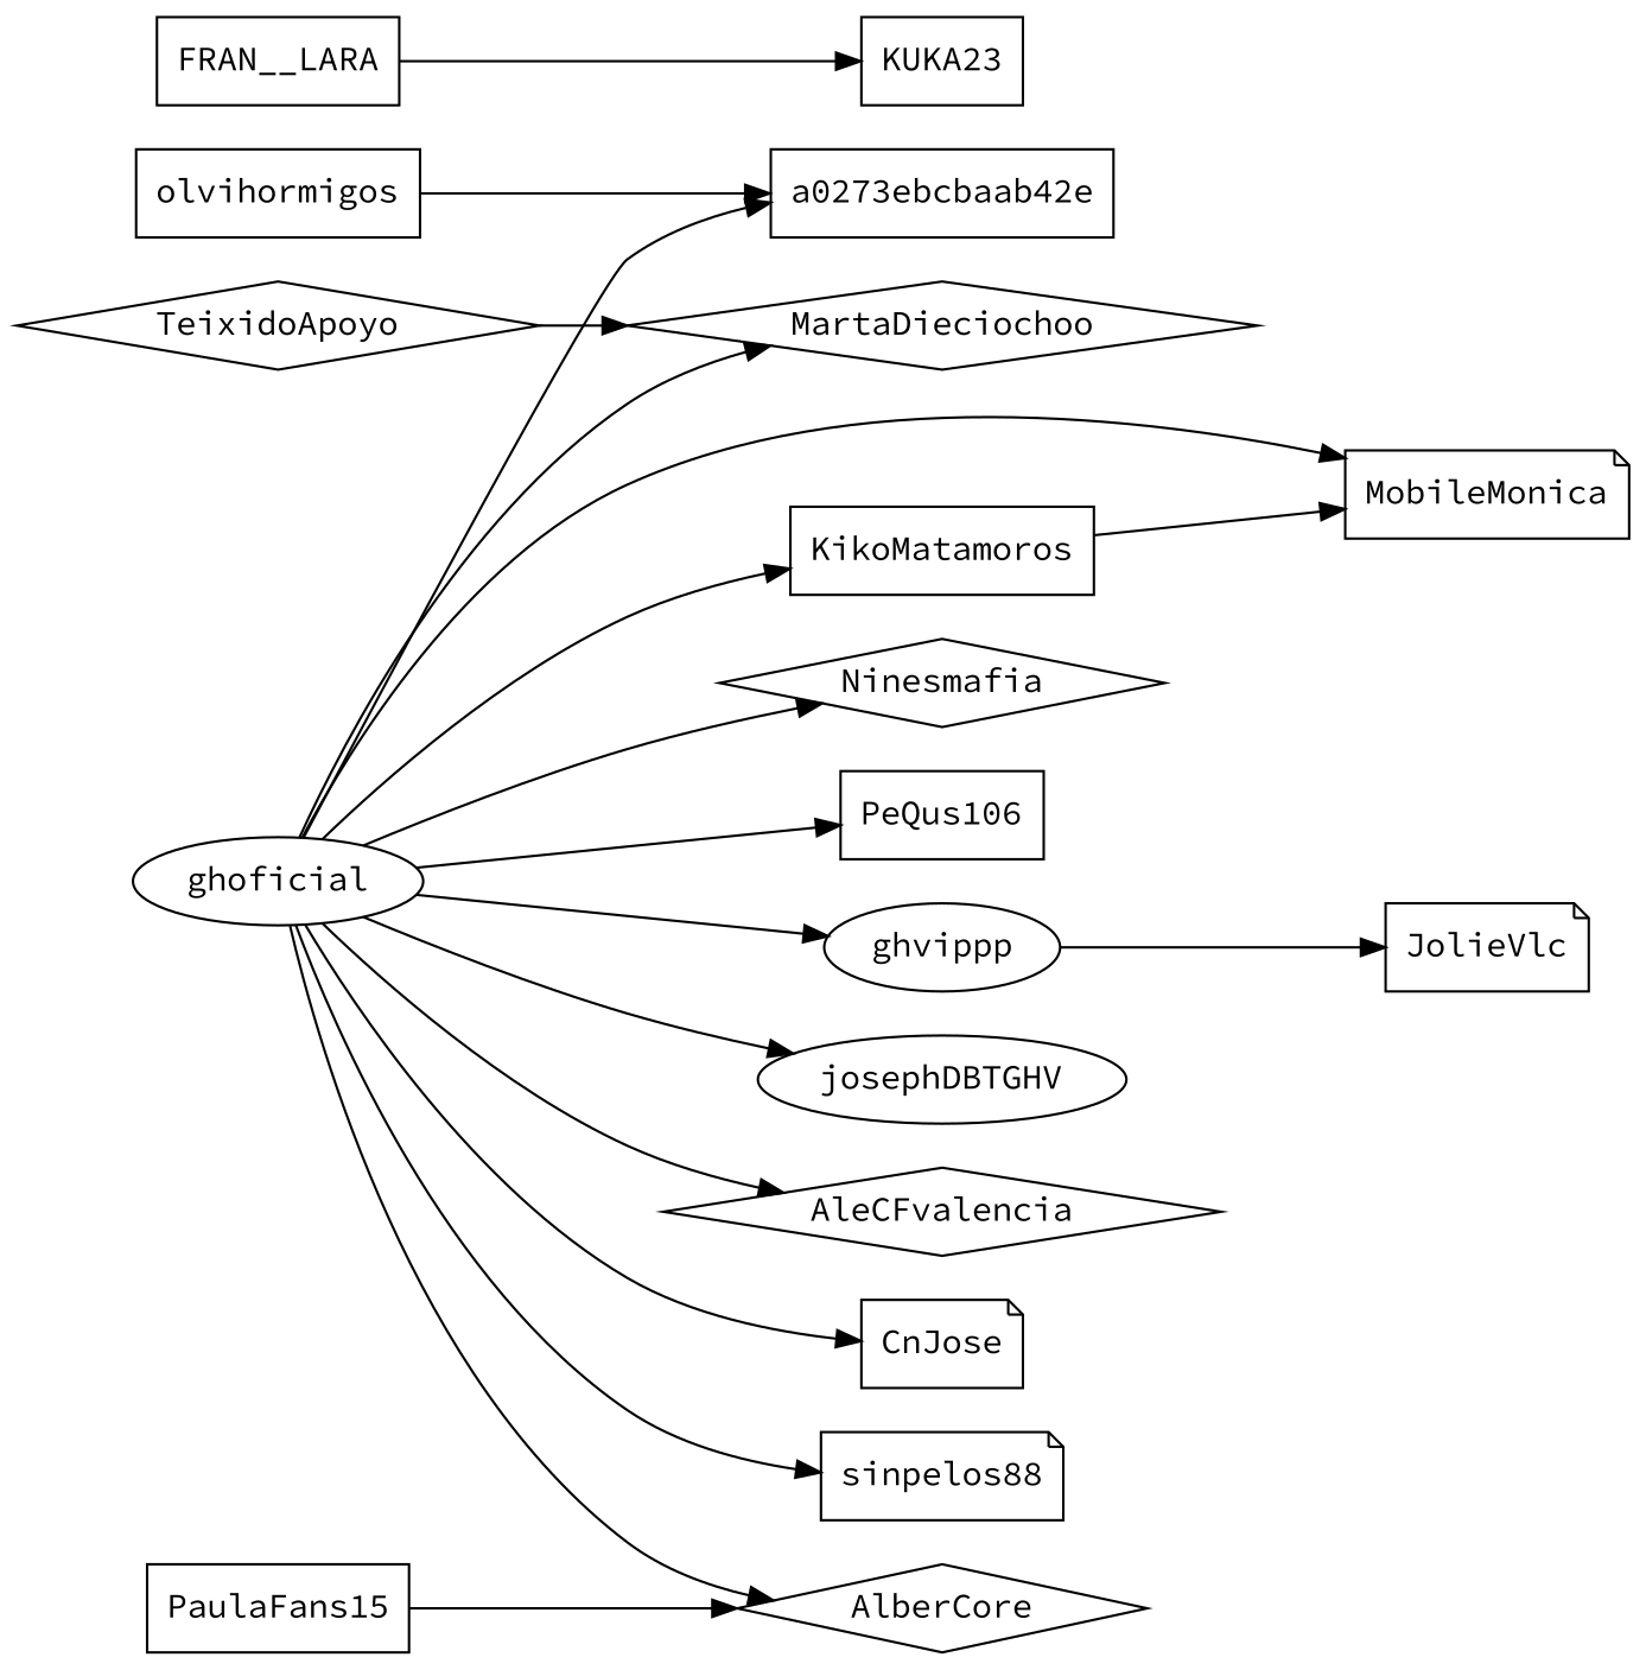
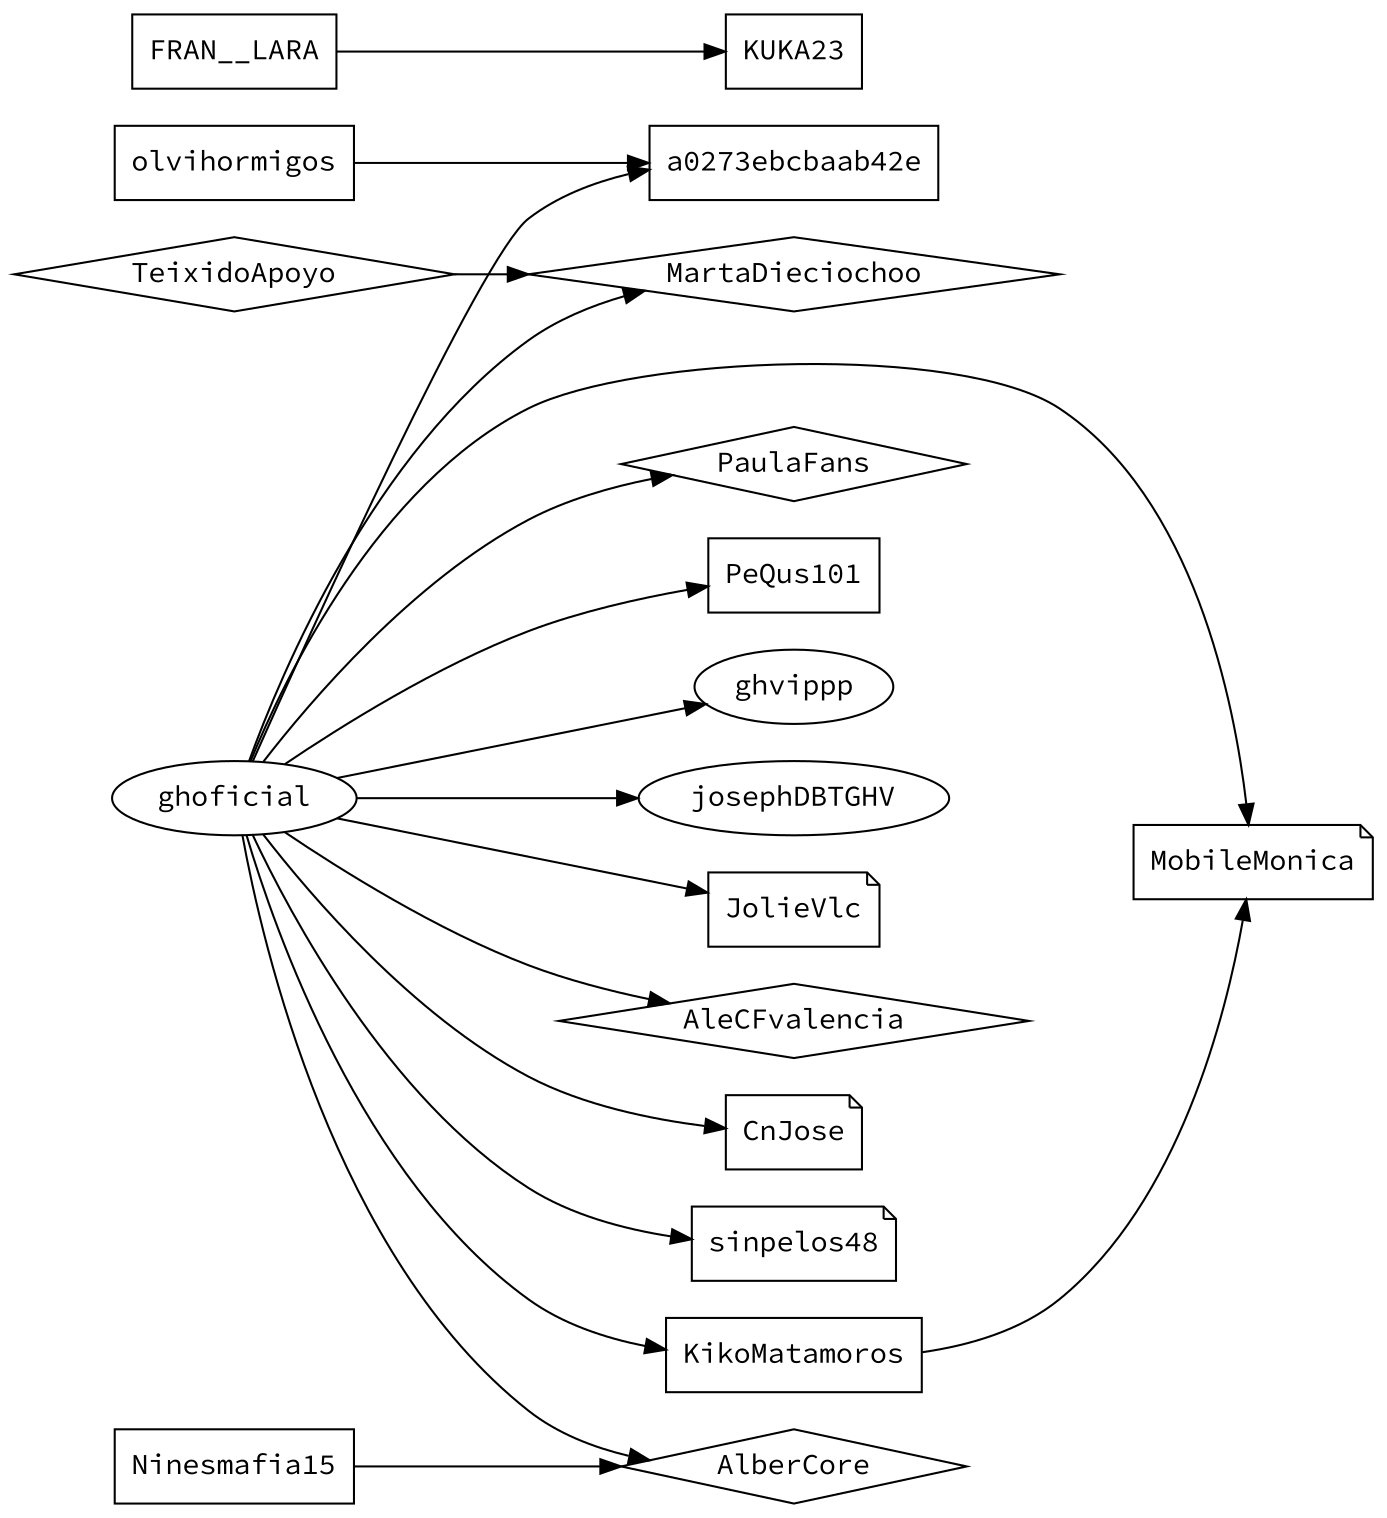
  strict digraph {
    fontname="Source Code Pro"
    rankdir=LR
    node [fontname="Source Code Pro" shape=box]
    edge [fontname="Source Code Pro"]
    ghoficial [shape=ellipse]
    MobileMonica [shape=note]
    a0273ebcbaab42e
    MartaDieciochoo [shape=diamond]
-   Ninesmafia [shape=diamond]
-   PeQus101 [label=PeQus106]
+   Ninesmafia [shape=diamond label=PaulaFans]
+   PeQus101
    AlberCore [shape=diamond]
    ghvippp [shape=ellipse]
    josephDBTGHV [shape=ellipse]
    JolieVlc [shape=note]
    AleCFvalencia [shape=diamond]
    CnJose [shape=note]
-   sinpelos88 [shape=note]
+   sinpelos88 [shape=note label=sinpelos48]
    KikoMatamoros
    olvihormigos
    FRAN__LARA
    KUKA23
-   PaulaFans15
+   PaulaFans15 [label=Ninesmafia15]
    TeixidoApoyo [shape=diamond]
    ghoficial -> MobileMonica
    ghoficial -> a0273ebcbaab42e
    ghoficial -> MartaDieciochoo
    ghoficial -> Ninesmafia
    ghoficial -> PeQus101
    ghoficial -> AlberCore
    ghoficial -> ghvippp
    ghoficial -> josephDBTGHV
-   ghvippp -> JolieVlc
+   ghoficial -> JolieVlc
    ghoficial -> AleCFvalencia
    ghoficial -> CnJose
    ghoficial -> sinpelos88
    ghoficial -> KikoMatamoros
    KikoMatamoros -> MobileMonica
    olvihormigos -> a0273ebcbaab42e
    FRAN__LARA -> KUKA23
    PaulaFans15 -> AlberCore
    TeixidoApoyo -> MartaDieciochoo
  }
